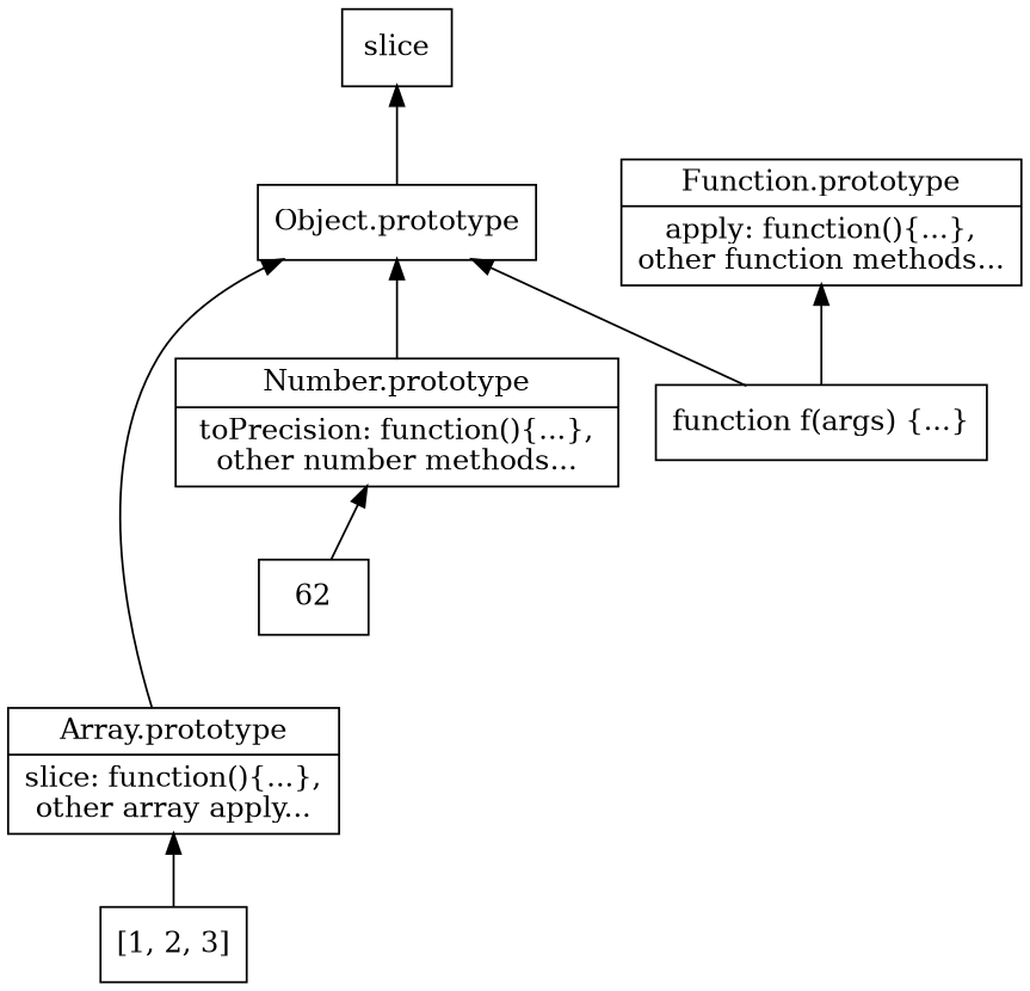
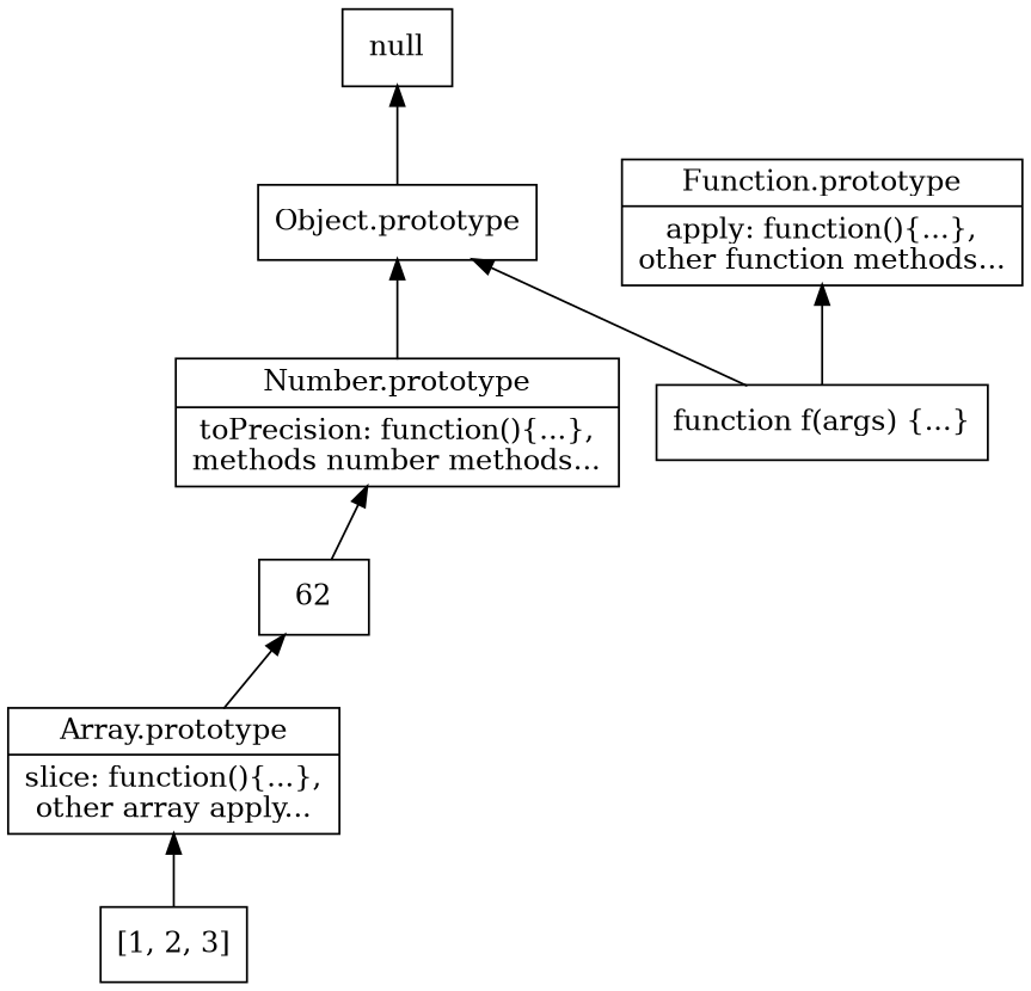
  digraph {
    rankdir=BT
    node [shape=record]
-   n1 [label=slice]
+   n1 [label=null]
    n2 [label="Object.prototype"]
    n3 [label="[1, 2, 3]"]
    n4 [label="{Array.prototype|slice: function()\{...\},\nother array apply...}"]
    n5 [label="function f(args) \{...\}"]
    n6 [label="{Function.prototype|apply: function()\{...\},\nother function methods...}"]
    n7 [label=62]
-   n8 [label="{Number.prototype|toPrecision: function()\{...\},\nother number methods...}"]
+   n8 [label="{Number.prototype|toPrecision: function()\{...\},\nmethods number methods...}"]
    n2 -> n1
    n3 -> n4
-   n4 -> n2
+   n4 -> n7
    n5 -> n2
    n5 -> n6
    n7 -> n8
    n8 -> n2
  }
